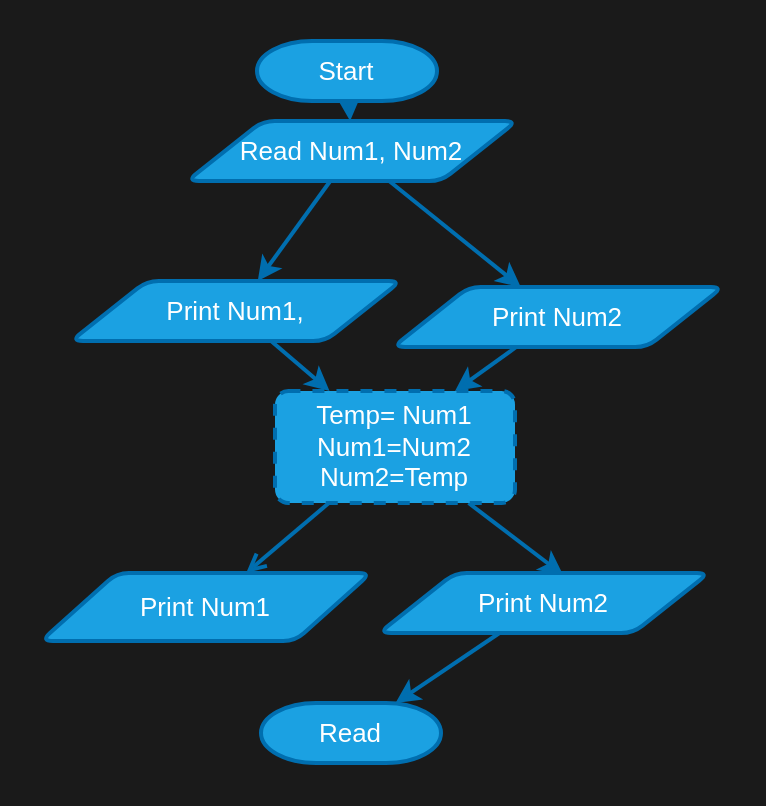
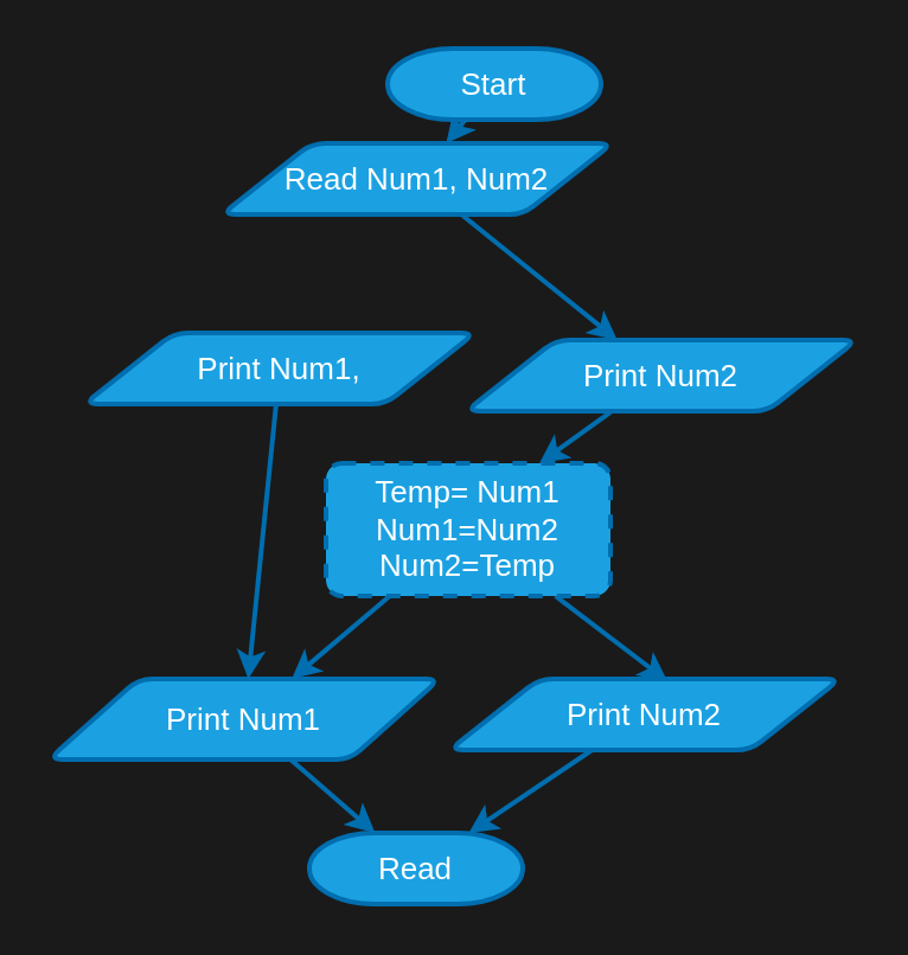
  <mxCell id="0" />
  <mxCell id="1" parent="0" />
  <mxCell id="2" value="" style="edgeStyle=none;html=1;fontSize=13;fillColor=#1ba1e2;strokeColor=#006EAF;strokeWidth=2;" edge="1" parent="1" source="3" target="6"><mxGeometry relative="1" as="geometry" /></mxCell>
- <mxCell id="3" value="&lt;font style=&quot;font-size: 13px;&quot;&gt;Start&lt;/font&gt;" style="strokeWidth=2;html=1;shape=mxgraph.flowchart.terminator;whiteSpace=wrap;fillColor=#1ba1e2;fontColor=#ffffff;strokeColor=#006EAF;" vertex="1" parent="1"><mxGeometry x="128" y="20" width="90" height="30" as="geometry" /></mxCell>
- <mxCell id="4" value="" style="edgeStyle=none;html=1;strokeWidth=2;fontSize=13;fillColor=#1ba1e2;strokeColor=#006EAF;" edge="1" parent="1" source="6" target="8"><mxGeometry relative="1" as="geometry" /></mxCell>
+ <mxCell id="3" value="&lt;font style=&quot;font-size: 13px;&quot;&gt;Start&lt;/font&gt;" style="strokeWidth=2;html=1;shape=mxgraph.flowchart.terminator;whiteSpace=wrap;fillColor=#1ba1e2;fontColor=#ffffff;strokeColor=#006EAF;" vertex="1" parent="1"><mxGeometry x="163" y="20" width="90" height="30" as="geometry" /></mxCell>
  <mxCell id="5" value="" style="edgeStyle=none;html=1;strokeWidth=2;fontSize=13;fillColor=#1ba1e2;strokeColor=#006EAF;" edge="1" parent="1" source="6" target="13"><mxGeometry relative="1" as="geometry" /></mxCell>
  <mxCell id="6" value="Read Num1, Num2" style="shape=parallelogram;html=1;strokeWidth=2;perimeter=parallelogramPerimeter;whiteSpace=wrap;rounded=1;arcSize=12;size=0.23;fontSize=13;fillColor=#1ba1e2;fontColor=#ffffff;strokeColor=#006EAF;" vertex="1" parent="1"><mxGeometry x="93" y="60" width="165" height="30" as="geometry" /></mxCell>
- <mxCell id="7" value="" style="edgeStyle=none;html=1;strokeWidth=2;fontSize=13;fillColor=#1ba1e2;strokeColor=#006EAF;" edge="1" parent="1" source="8" target="11"><mxGeometry relative="1" as="geometry" /></mxCell>
+ <mxCell id="7" value="" style="edgeStyle=none;html=1;strokeWidth=2;fontSize=13;fillColor=#1ba1e2;strokeColor=#006EAF;" edge="1" parent="1" source="8" target="15"><mxGeometry relative="1" as="geometry" /></mxCell>
  <mxCell id="8" value="Print Num1," style="shape=parallelogram;html=1;strokeWidth=2;perimeter=parallelogramPerimeter;whiteSpace=wrap;rounded=1;arcSize=12;size=0.23;fontSize=13;fillColor=#1ba1e2;fontColor=#ffffff;strokeColor=#006EAF;" vertex="1" parent="1"><mxGeometry x="35" y="140" width="165" height="30" as="geometry" /></mxCell>
- <mxCell id="9" style="edgeStyle=none;html=1;strokeWidth=2;fontSize=13;fillColor=#1ba1e2;strokeColor=#006EAF;endArrow=open;" edge="1" parent="1" source="11" target="15"><mxGeometry relative="1" as="geometry" /></mxCell>
+ <mxCell id="9" style="edgeStyle=none;html=1;strokeWidth=2;fontSize=13;fillColor=#1ba1e2;strokeColor=#006EAF;" edge="1" parent="1" source="11" target="15"><mxGeometry relative="1" as="geometry" /></mxCell>
  <mxCell id="10" style="edgeStyle=none;html=1;entryX=0.558;entryY=0.033;entryDx=0;entryDy=0;entryPerimeter=0;strokeWidth=2;fontSize=13;fillColor=#1ba1e2;strokeColor=#006EAF;" edge="1" parent="1" source="11" target="17"><mxGeometry relative="1" as="geometry" /></mxCell>
  <mxCell id="11" value="Temp= Num1&lt;br&gt;Num1=Num2&lt;br&gt;Num2=Temp" style="whiteSpace=wrap;html=1;fontSize=13;fillColor=#1ba1e2;strokeColor=#006EAF;fontColor=#ffffff;strokeWidth=2;rounded=1;arcSize=12;dashed=1;" vertex="1" parent="1"><mxGeometry x="137" y="195" width="120" height="56" as="geometry" /></mxCell>
  <mxCell id="12" style="edgeStyle=none;html=1;entryX=0.75;entryY=0;entryDx=0;entryDy=0;strokeWidth=2;fontSize=13;fillColor=#1ba1e2;strokeColor=#006EAF;" edge="1" parent="1" source="13" target="11"><mxGeometry relative="1" as="geometry" /></mxCell>
  <mxCell id="13" value="Print Num2" style="shape=parallelogram;html=1;strokeWidth=2;perimeter=parallelogramPerimeter;whiteSpace=wrap;rounded=1;arcSize=12;size=0.23;fontSize=13;fillColor=#1ba1e2;fontColor=#ffffff;strokeColor=#006EAF;" vertex="1" parent="1"><mxGeometry x="196" y="143" width="165" height="30" as="geometry" /></mxCell>
+ <mxCell id="14" style="edgeStyle=none;html=1;strokeWidth=2;fontSize=13;fillColor=#1ba1e2;strokeColor=#006EAF;" edge="1" parent="1" source="15" target="18"><mxGeometry relative="1" as="geometry" /></mxCell>
  <mxCell id="15" value="Print Num1" style="shape=parallelogram;html=1;strokeWidth=2;perimeter=parallelogramPerimeter;whiteSpace=wrap;rounded=1;arcSize=12;size=0.23;fontSize=13;fillColor=#1ba1e2;fontColor=#ffffff;strokeColor=#006EAF;" vertex="1" parent="1"><mxGeometry x="20" y="286" width="165" height="34" as="geometry" /></mxCell>
  <mxCell id="16" style="edgeStyle=none;html=1;strokeWidth=2;fontSize=13;fillColor=#1ba1e2;strokeColor=#006EAF;" edge="1" parent="1" source="17" target="18"><mxGeometry relative="1" as="geometry" /></mxCell>
  <mxCell id="17" value="Print Num2" style="shape=parallelogram;html=1;strokeWidth=2;perimeter=parallelogramPerimeter;whiteSpace=wrap;rounded=1;arcSize=12;size=0.23;fontSize=13;fillColor=#1ba1e2;fontColor=#ffffff;strokeColor=#006EAF;" vertex="1" parent="1"><mxGeometry x="189" y="286" width="165" height="30" as="geometry" /></mxCell>
  <mxCell id="18" value="&lt;font style=&quot;font-size: 13px;&quot;&gt;Read&lt;/font&gt;" style="strokeWidth=2;html=1;shape=mxgraph.flowchart.terminator;whiteSpace=wrap;fillColor=#1ba1e2;fontColor=#ffffff;strokeColor=#006EAF;" vertex="1" parent="1"><mxGeometry x="130" y="351" width="90" height="30" as="geometry" /></mxCell>
